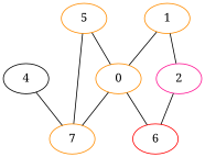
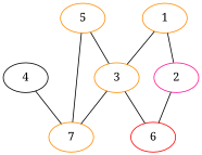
  graph {
    fontname="Noto Serif"
    node [color=darkorange fontname="Noto Serif"]
    edge [fontname="Noto Serif"]
    2 [color=deeppink]
    1
-   3 [label=0]
+   3
    6 [color=red]
    7
    4 [color=black]
    5
    2 -- 6
    1 -- 2
    1 -- 3
    3 -- 6
    3 -- 7
    4 -- 7
    5 -- 3
    5 -- 7
  }
